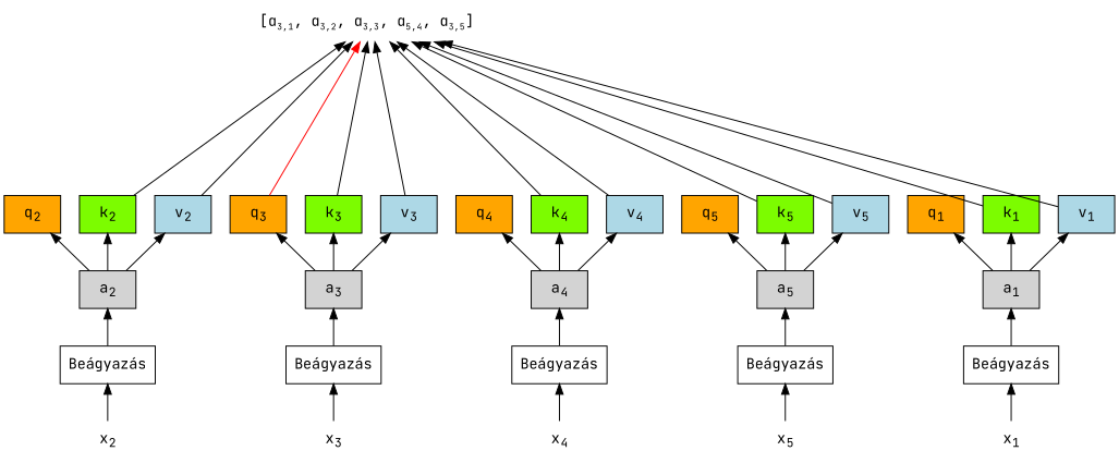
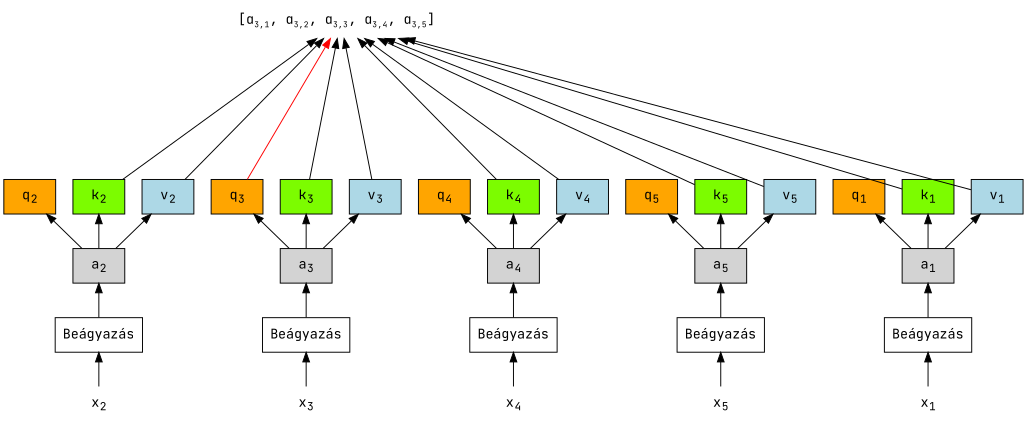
  digraph {
    rankdir=BT
    splines=False
    fontname="JetBrains Mono"
    node [shape=rectangle style=filled fontname="JetBrains Mono"]
    edge [fontname="JetBrains Mono"]
    n1 [fillcolor=orange label=<q<sub>1</sub>>]
    n2 [fillcolor=orange label=<q<sub>2</sub>>]
    n3 [fillcolor=orange label=<q<sub>3</sub>>]
    n4 [fillcolor=orange label=<q<sub>4</sub>>]
    n5 [fillcolor=orange label=<q<sub>5</sub>>]
    n6 [fillcolor=lawngreen label=<k<sub>1</sub>>]
    n7 [fillcolor=lawngreen label=<k<sub>2</sub>>]
    n8 [fillcolor=lawngreen label=<k<sub>3</sub>>]
    n9 [fillcolor=lawngreen label=<k<sub>4</sub>>]
    n10 [fillcolor=lawngreen label=<k<sub>5</sub>>]
    n11 [fillcolor=lightblue label=<v<sub>1</sub>>]
    n12 [fillcolor=lightblue label=<v<sub>2</sub>>]
    n13 [fillcolor=lightblue label=<v<sub>3</sub>>]
    n14 [fillcolor=lightblue label=<v<sub>4</sub>>]
    n15 [fillcolor=lightblue label=<v<sub>5</sub>>]
    n16 [label=<x<sub>1</sub>> shape=plaintext style=""]
    n17 [label="Beágyazás" style=""]
    n18 [label=<x<sub>2</sub>> shape=plaintext style=""]
    n19 [label="Beágyazás" style=""]
    n20 [label=<x<sub>3</sub>> shape=plaintext style=""]
    n21 [label="Beágyazás" style=""]
    n22 [label=<x<sub>4</sub>> shape=plaintext style=""]
    n23 [label="Beágyazás" style=""]
    n24 [label=<x<sub>5</sub>> shape=plaintext style=""]
    n25 [label="Beágyazás" style=""]
    n26 [label=<a<sub>1</sub>>]
    n27 [label=<a<sub>2</sub>>]
    n28 [label=<a<sub>3</sub>>]
    n29 [label=<a<sub>4</sub>>]
    n30 [label=<a<sub>5</sub>>]
-   n31 [label=<[α<sub><font point-size="10">3,1</font></sub>, α<sub><font point-size="10">3,2</font></sub>, α<sub><font point-size="10">3,3</font></sub>, α<sub><font point-size="10">5,4</font></sub>, α<sub><font point-size="10">3,5</font></sub>] > shape=plaintext style=""]
+   n31 [label=<[α<sub><font point-size="10">3,1</font></sub>, α<sub><font point-size="10">3,2</font></sub>, α<sub><font point-size="10">3,3</font></sub>, α<sub><font point-size="10">3,4</font></sub>, α<sub><font point-size="10">3,5</font></sub>] > shape=plaintext style=""]
    subgraph sub_1 {
      rank=same
    }
    subgraph sub_2 {
      rank=same
      n1
      n2
      n3
      n4
      n5
      n6
      n7
      n8
      n9
      n10
      n11
      n12
      n13
      n14
      n15
    }
    n2 -> n31 [constraint=False minlen=4 style=invis]
    n3 -> n31 [color=red constraint=False minlen=4]
    n6 -> n31 [constraint=False minlen=4]
    n7 -> n31 [constraint=False minlen=4]
    n8 -> n31 [constraint=True minlen=4]
    n9 -> n31 [constraint=False minlen=4]
    n10 -> n31 [constraint=False minlen=4]
    n11 -> n31 [constraint=False minlen=4]
    n12 -> n31 [constraint=False minlen=4]
    n13 -> n31 [constraint=True minlen=4]
    n14 -> n31 [constraint=False minlen=4]
    n15 -> n31 [constraint=False minlen=4]
    n16 -> n17
    n17 -> n26
    n18 -> n19
    n19 -> n27
    n20 -> n21
    n21 -> n28
    n22 -> n23
    n23 -> n29
    n24 -> n25
    n25 -> n30
    n26 -> n1
    n26 -> n6
    n26 -> n11
    n27 -> n2
    n27 -> n7
    n27 -> n12
    n28 -> n3
    n28 -> n8
    n28 -> n13
    n29 -> n4
    n29 -> n9
    n29 -> n14
    n30 -> n5
    n30 -> n10
    n30 -> n15
  }
